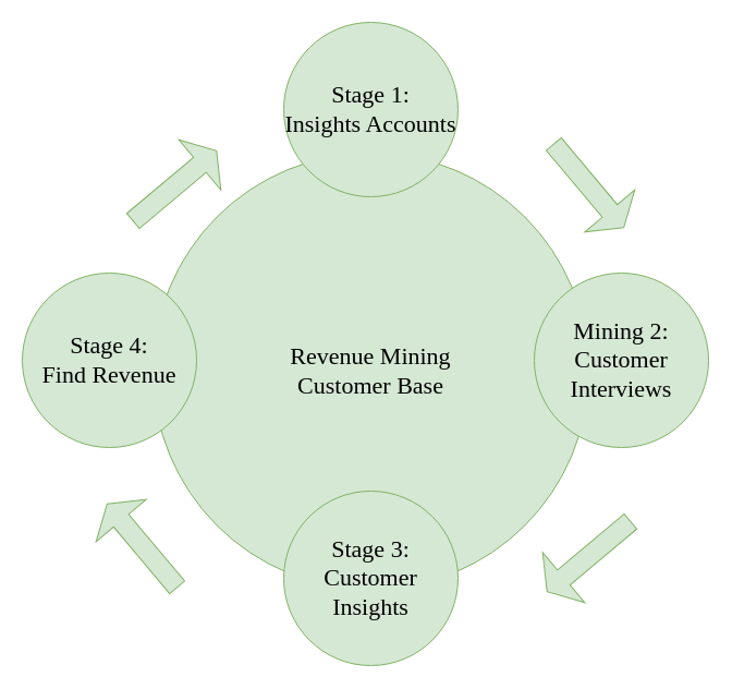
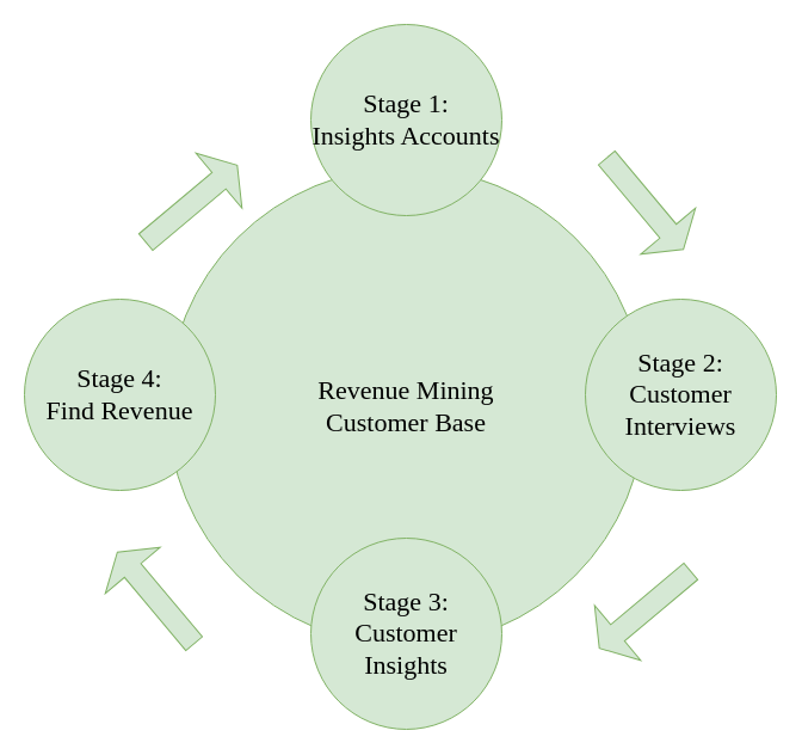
  <mxCell id="0" />
  <mxCell id="1" parent="0" />
  <mxCell id="2" value="Revenue Mining&lt;br&gt;Customer Base" style="ellipse;whiteSpace=wrap;html=1;rounded=0;shadow=0;dashed=0;comic=0;fontFamily=Verdana;fontSize=22;fillColor=#d5e8d4;strokeColor=#82b366;" parent="1" vertex="1"><mxGeometry x="140" y="140" width="400" height="400" as="geometry" /></mxCell>
  <mxCell id="3" value="Stage 1:&lt;br&gt;Insights Accounts" style="ellipse;whiteSpace=wrap;html=1;rounded=0;shadow=0;dashed=0;comic=0;fontFamily=Verdana;fontSize=22;fillColor=#d5e8d4;strokeColor=#82b366;" parent="1" vertex="1"><mxGeometry x="260" y="20" width="160" height="160" as="geometry" /></mxCell>
  <mxCell id="4" value="Stage 3:&lt;br&gt;Customer Insights" style="ellipse;whiteSpace=wrap;html=1;rounded=0;shadow=0;dashed=0;comic=0;fontFamily=Verdana;fontSize=22;fillColor=#d5e8d4;strokeColor=#82b366;" parent="1" vertex="1"><mxGeometry x="260" y="450" width="160" height="160" as="geometry" /></mxCell>
- <mxCell id="5" value="Mining 2:&lt;br&gt;Customer Interviews" style="ellipse;whiteSpace=wrap;html=1;rounded=0;shadow=0;dashed=0;comic=0;fontFamily=Verdana;fontSize=22;fillColor=#d5e8d4;strokeColor=#82b366;" parent="1" vertex="1"><mxGeometry x="490" y="250" width="160" height="160" as="geometry" /></mxCell>
+ <mxCell id="5" value="Stage 2:&lt;br&gt;Customer Interviews" style="ellipse;whiteSpace=wrap;html=1;rounded=0;shadow=0;dashed=0;comic=0;fontFamily=Verdana;fontSize=22;fillColor=#d5e8d4;strokeColor=#82b366;" parent="1" vertex="1"><mxGeometry x="490" y="250" width="160" height="160" as="geometry" /></mxCell>
  <mxCell id="6" value="Stage 4:&lt;br&gt;Find Revenue" style="ellipse;whiteSpace=wrap;html=1;rounded=0;shadow=0;dashed=0;comic=0;fontFamily=Verdana;fontSize=22;fillColor=#d5e8d4;strokeColor=#82b366;" parent="1" vertex="1"><mxGeometry x="20" y="250" width="160" height="160" as="geometry" /></mxCell>
  <mxCell id="7" value="" style="shape=singleArrow;direction=north;whiteSpace=wrap;html=1;rotation=50;fillColor=#d5e8d4;strokeColor=#82b366;" vertex="1" parent="1"><mxGeometry x="130" y="120" width="60" height="100" as="geometry" /></mxCell>
  <mxCell id="8" value="" style="shape=singleArrow;direction=north;whiteSpace=wrap;html=1;rotation=140;fillColor=#d5e8d4;strokeColor=#82b366;" vertex="1" parent="1"><mxGeometry x="510" y="120" width="60" height="100" as="geometry" /></mxCell>
  <mxCell id="9" value="" style="shape=singleArrow;direction=east;whiteSpace=wrap;html=1;rotation=140;fillColor=#d5e8d4;strokeColor=#82b366;" vertex="1" parent="1"><mxGeometry x="490" y="480" width="100" height="60" as="geometry" /></mxCell>
  <mxCell id="10" value="" style="shape=singleArrow;direction=south;whiteSpace=wrap;html=1;rotation=140;fillColor=#d5e8d4;strokeColor=#82b366;" vertex="1" parent="1"><mxGeometry x="100" y="450" width="60" height="100" as="geometry" /></mxCell>
